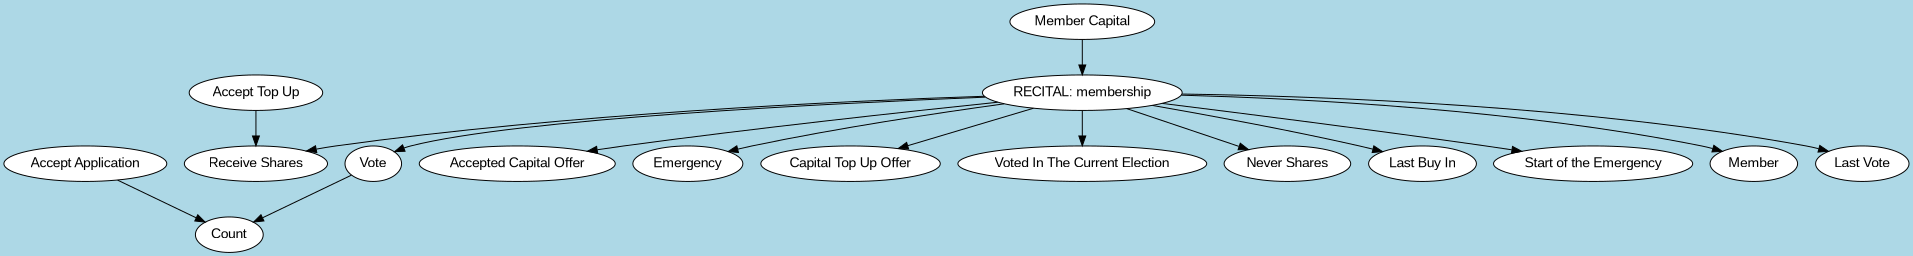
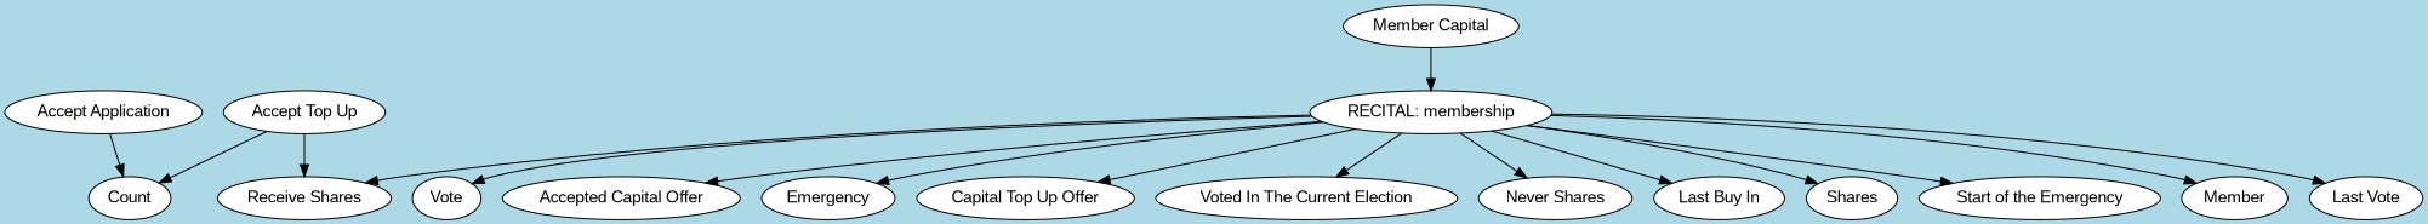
  digraph {
    bgcolor=lightblue
    concentrate=false
    fontname="Liberation Sans"
    splines=true
    node [fillcolor=white fontname="Liberation Sans" shape=oval style=filled]
    edge [fontname="Liberation Sans"]
    Vote
    Count
    "RECITAL: membership"
    "Accepted Capital Offer"
    Emergency
    "Capital Top Up Offer"
    "Voted In The Current Election"
    "Receive Shares"
    n9 [label="Never Shares"]
    "Last Buy In"
+   Shares
    "Start of the Emergency"
    Member
    "Last Vote"
    "Member Capital"
    "Accept Application"
    "Accept Top Up"
-   Vote -> Count
+   "Accept Top Up" -> Count
    "RECITAL: membership" -> Vote
    "RECITAL: membership" -> "Accepted Capital Offer"
    "RECITAL: membership" -> Emergency
    "RECITAL: membership" -> "Capital Top Up Offer"
    "RECITAL: membership" -> "Voted In The Current Election"
    "RECITAL: membership" -> "Receive Shares"
    "RECITAL: membership" -> n9
    "RECITAL: membership" -> "Last Buy In"
+   "RECITAL: membership" -> Shares
    "RECITAL: membership" -> "Start of the Emergency"
    "RECITAL: membership" -> Member
    "RECITAL: membership" -> "Last Vote"
    "Member Capital" -> "RECITAL: membership"
    "Accept Application" -> Count
    "Accept Top Up" -> "Receive Shares"
  }
